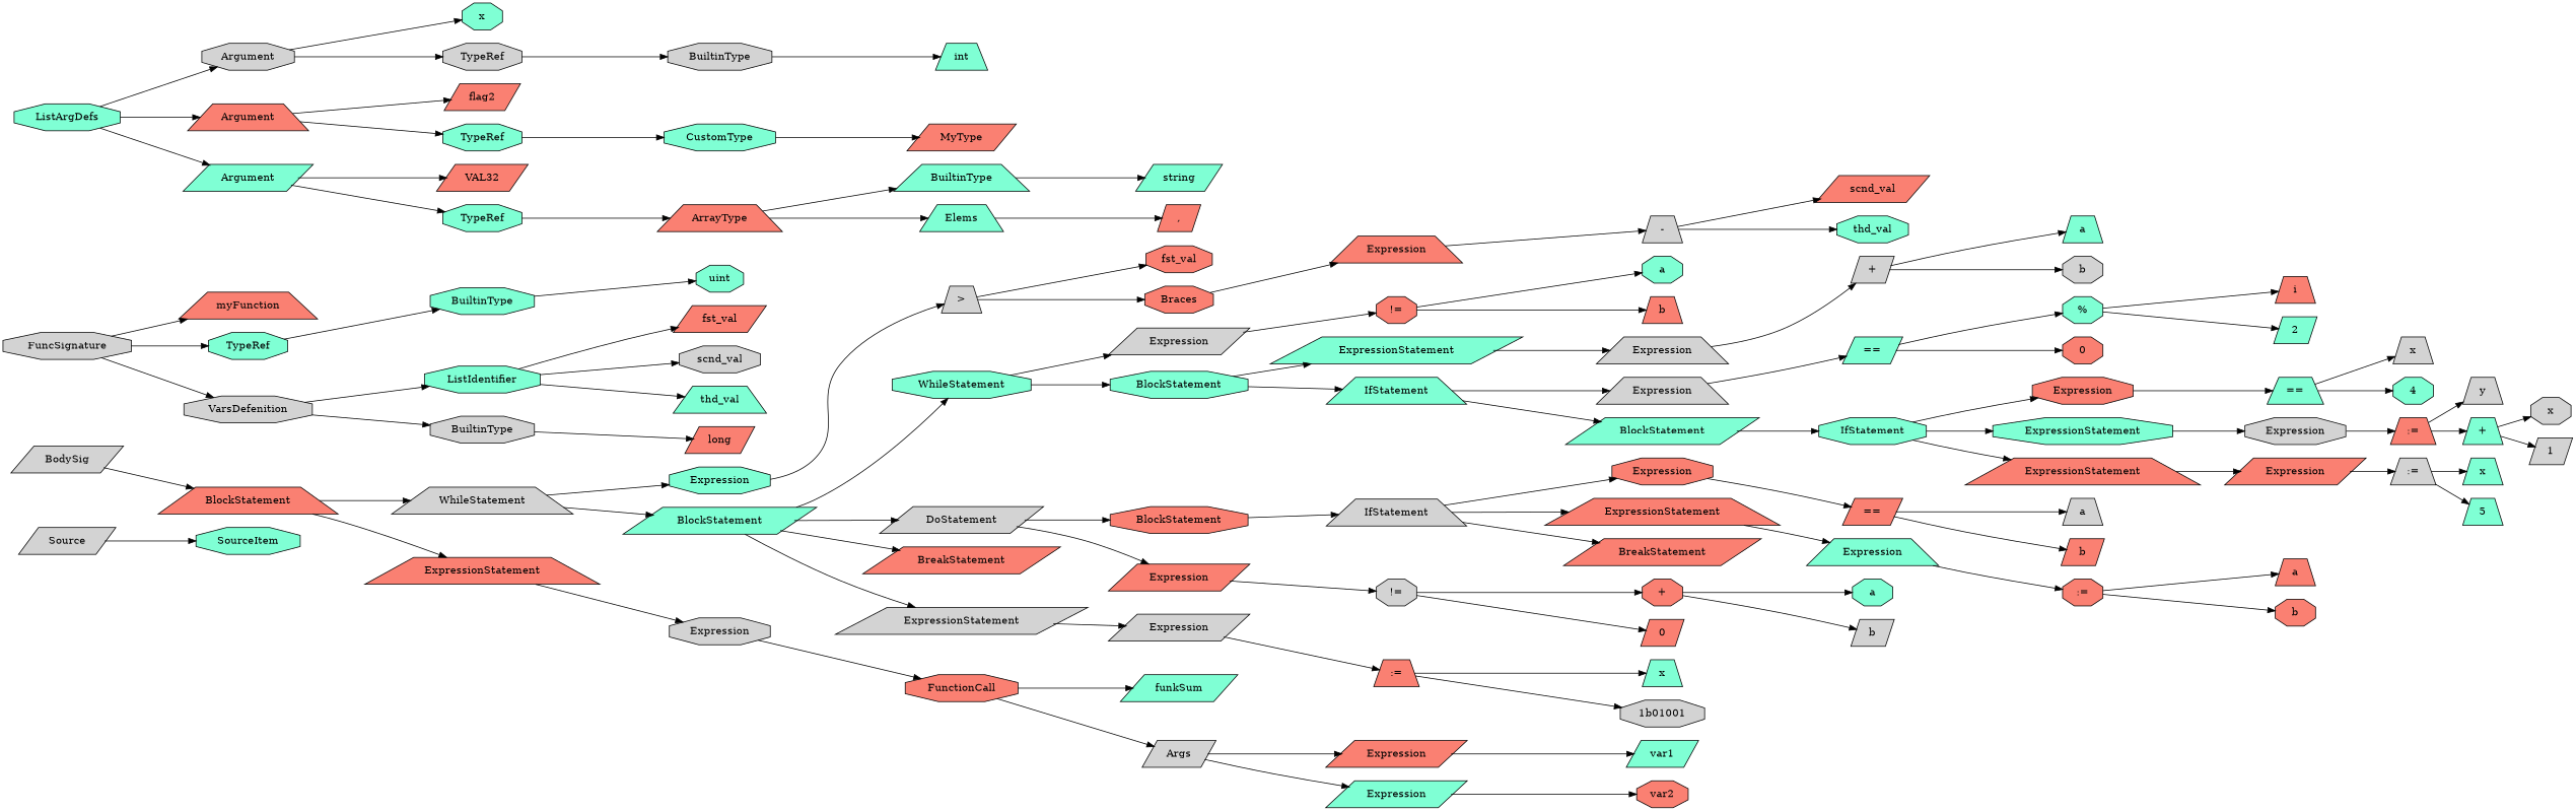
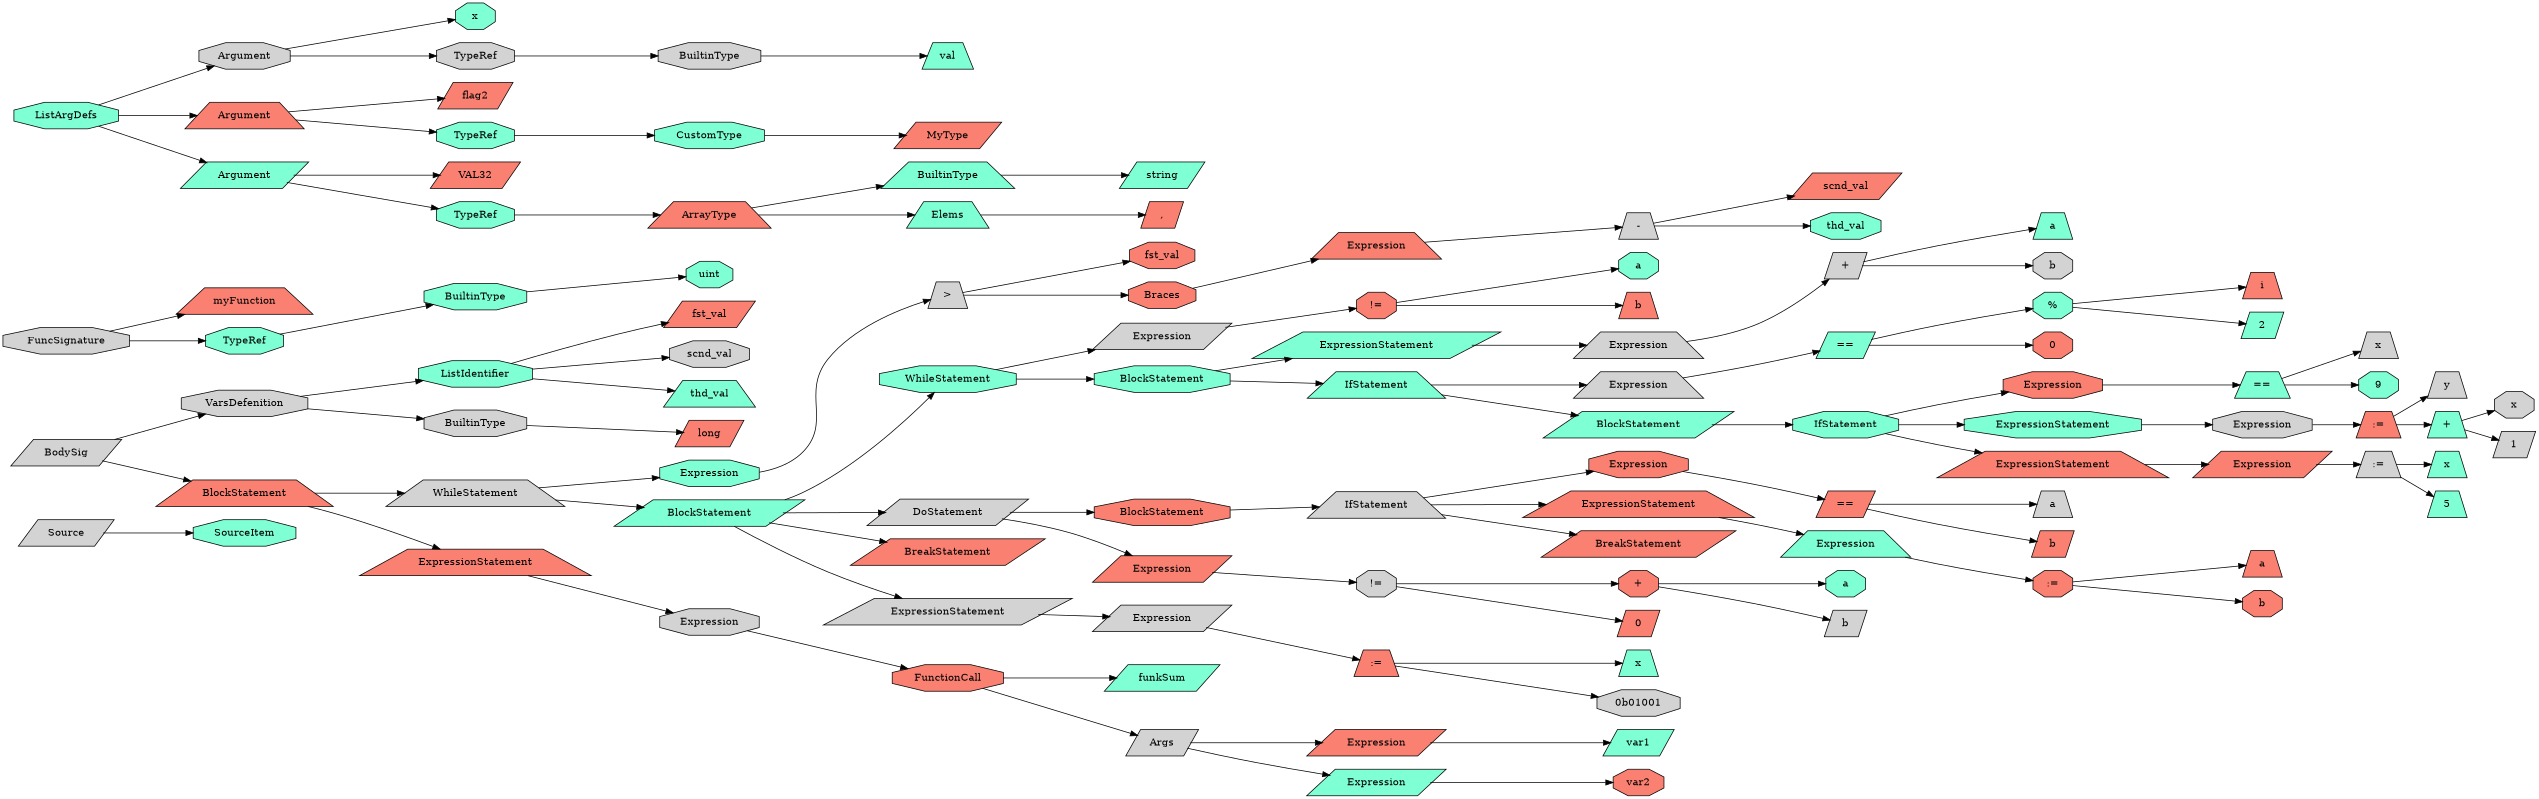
  digraph {
    rankdir=LR
    node [fillcolor=aquamarine shape=octagon style=filled]
    n1 [fillcolor=lightgrey label=Source shape=parallelogram]
    n2 [label=SourceItem]
    n3 [fillcolor=lightgrey label=FuncSignature]
    n4 [fillcolor=salmon label=myFunction shape=trapezium]
    n5 [label=TypeRef]
    n6 [fillcolor=lightgrey label=BodySig shape=parallelogram]
    n7 [fillcolor=lightgrey label=VarsDefenition]
    n8 [fillcolor=salmon label=BlockStatement shape=trapezium]
    n9 [label=ListArgDefs]
    n10 [fillcolor=lightgrey label=Argument]
    n11 [fillcolor=salmon label=Argument shape=trapezium]
    n12 [label=Argument shape=parallelogram]
    n13 [label=BuiltinType]
    n14 [label=x]
    n15 [fillcolor=lightgrey label=TypeRef]
    n16 [fillcolor=salmon label=flag2 shape=parallelogram]
    n17 [label=TypeRef]
    n18 [fillcolor=salmon label=VAL32 shape=parallelogram]
    n19 [label=TypeRef]
    n20 [fillcolor=lightgrey label=BuiltinType]
-   n21 [label=int shape=trapezium]
+   n21 [label=val shape=trapezium]
    n22 [label=CustomType]
    n23 [fillcolor=salmon label=MyType shape=parallelogram]
    n24 [fillcolor=salmon label=ArrayType shape=trapezium]
    n25 [label=BuiltinType shape=trapezium]
    n26 [label=Elems shape=trapezium]
    n27 [label=string shape=parallelogram]
    n28 [fillcolor=salmon label="," shape=parallelogram]
    n29 [label=uint]
    n30 [label=ListIdentifier]
    n31 [fillcolor=lightgrey label=BuiltinType]
    n32 [fillcolor=lightgrey label=WhileStatement shape=trapezium]
    n33 [fillcolor=salmon label=ExpressionStatement shape=trapezium]
    n34 [fillcolor=salmon label=fst_val shape=parallelogram]
    n35 [fillcolor=lightgrey label=scnd_val]
    n36 [label=thd_val shape=trapezium]
    n37 [fillcolor=salmon label=long shape=parallelogram]
    n38 [label=Expression]
    n39 [label=BlockStatement shape=parallelogram]
    n40 [fillcolor=lightgrey label=Expression]
    n41 [fillcolor=lightgrey label=">" shape=trapezium]
    n42 [label=WhileStatement]
    n43 [fillcolor=lightgrey label=DoStatement shape=parallelogram]
    n44 [fillcolor=salmon label=BreakStatement shape=parallelogram]
    n45 [fillcolor=lightgrey label=ExpressionStatement shape=parallelogram]
    n46 [fillcolor=salmon label=fst_val]
    n47 [fillcolor=salmon label=Braces]
    n48 [fillcolor=salmon label=Expression shape=trapezium]
    n49 [fillcolor=lightgrey label="-" shape=trapezium]
    n50 [fillcolor=salmon label=scnd_val shape=parallelogram]
    n51 [label=thd_val]
    n52 [fillcolor=lightgrey label=Expression shape=parallelogram]
    n53 [label=BlockStatement]
    n54 [fillcolor=salmon label=BlockStatement]
    n55 [fillcolor=salmon label=Expression shape=parallelogram]
    n56 [fillcolor=lightgrey label=Expression shape=parallelogram]
    n57 [fillcolor=salmon label="!="]
    n58 [label=ExpressionStatement shape=parallelogram]
    n59 [label=IfStatement shape=trapezium]
    n60 [label=a]
    n61 [fillcolor=salmon label=b shape=trapezium]
    n62 [fillcolor=lightgrey label=Expression shape=trapezium]
    n63 [fillcolor=lightgrey label=Expression shape=trapezium]
    n64 [label=BlockStatement shape=parallelogram]
    n65 [fillcolor=lightgrey label="+" shape=parallelogram]
    n66 [label=a shape=trapezium]
    n67 [fillcolor=lightgrey label=b]
    n68 [label="==" shape=parallelogram]
    n69 [label=IfStatement]
    n70 [label="%"]
    n71 [fillcolor=salmon label=0]
    n72 [fillcolor=salmon label=i shape=trapezium]
    n73 [label=2 shape=parallelogram]
    n74 [fillcolor=salmon label=Expression]
    n75 [label=ExpressionStatement]
    n76 [fillcolor=salmon label=ExpressionStatement shape=trapezium]
    n77 [label="==" shape=trapezium]
    n78 [fillcolor=lightgrey label=Expression]
    n79 [fillcolor=salmon label=Expression shape=parallelogram]
    n80 [fillcolor=lightgrey label=x shape=trapezium]
-   n81 [label=4]
+   n81 [label=9]
    n82 [fillcolor=salmon label=":=" shape=trapezium]
    n83 [fillcolor=lightgrey label=y shape=trapezium]
    n84 [label="+" shape=trapezium]
    n85 [fillcolor=lightgrey label=x]
    n86 [fillcolor=lightgrey label=1 shape=parallelogram]
    n87 [fillcolor=lightgrey label=":=" shape=trapezium]
    n88 [label=x shape=trapezium]
    n89 [label=5 shape=trapezium]
    n90 [fillcolor=lightgrey label=IfStatement shape=trapezium]
    n91 [fillcolor=lightgrey label="!="]
    n92 [fillcolor=salmon label=Expression]
    n93 [fillcolor=salmon label=ExpressionStatement shape=trapezium]
    n94 [fillcolor=salmon label=BreakStatement shape=parallelogram]
    n95 [fillcolor=salmon label="==" shape=parallelogram]
    n96 [label=Expression shape=trapezium]
    n97 [fillcolor=lightgrey label=a shape=trapezium]
    n98 [fillcolor=salmon label=b shape=parallelogram]
    n99 [fillcolor=salmon label=":="]
    n100 [fillcolor=salmon label=a shape=trapezium]
    n101 [fillcolor=salmon label=b]
    n102 [fillcolor=salmon label="+"]
    n103 [fillcolor=salmon label=0 shape=parallelogram]
    n104 [label=a]
    n105 [fillcolor=lightgrey label=b shape=parallelogram]
    n106 [fillcolor=salmon label=":=" shape=trapezium]
    n107 [label=x shape=trapezium]
-   n108 [fillcolor=lightgrey label="1b01001"]
+   n108 [fillcolor=lightgrey label="0b01001"]
    n109 [fillcolor=salmon label=FunctionCall]
    n110 [label=funkSum shape=parallelogram]
    n111 [fillcolor=lightgrey label=Args shape=parallelogram]
    n112 [fillcolor=salmon label=Expression shape=parallelogram]
    n113 [label=Expression shape=parallelogram]
    n114 [label=var1 shape=parallelogram]
    n115 [fillcolor=salmon label=var2]
    n1 -> n2
    n3 -> n4
    n3 -> n5
    n5 -> n13
-   n3 -> n7
+   n6 -> n7
    n6 -> n8
    n7 -> n30
    n7 -> n31
    n8 -> n32
    n8 -> n33
    n9 -> n10
    n9 -> n11
    n9 -> n12
    n10 -> n14
    n10 -> n15
    n11 -> n16
    n11 -> n17
    n12 -> n18
    n12 -> n19
    n13 -> n29
    n15 -> n20
    n17 -> n22
    n19 -> n24
    n20 -> n21
    n22 -> n23
    n24 -> n25
    n24 -> n26
    n25 -> n27
    n26 -> n28
    n30 -> n34
    n30 -> n35
    n30 -> n36
    n31 -> n37
    n32 -> n38
    n32 -> n39
    n33 -> n40
    n38 -> n41
    n39 -> n42
    n39 -> n43
    n39 -> n44
    n39 -> n45
    n40 -> n109
    n41 -> n46
    n41 -> n47
    n42 -> n52
    n42 -> n53
    n43 -> n54
    n43 -> n55
    n45 -> n56
    n47 -> n48
    n48 -> n49
    n49 -> n50
    n49 -> n51
    n52 -> n57
    n53 -> n58
    n53 -> n59
    n54 -> n90
    n55 -> n91
    n56 -> n106
    n57 -> n60
    n57 -> n61
    n58 -> n62
    n59 -> n63
    n59 -> n64
    n62 -> n65
    n63 -> n68
    n64 -> n69
    n65 -> n66
    n65 -> n67
    n68 -> n70
    n68 -> n71
    n69 -> n74
    n69 -> n75
    n69 -> n76
    n70 -> n72
    n70 -> n73
    n74 -> n77
    n75 -> n78
    n76 -> n79
    n77 -> n80
    n77 -> n81
    n78 -> n82
    n79 -> n87
    n82 -> n83
    n82 -> n84
    n84 -> n85
    n84 -> n86
    n87 -> n88
    n87 -> n89
    n90 -> n92
    n90 -> n93
    n90 -> n94
    n91 -> n102
    n91 -> n103
    n92 -> n95
    n93 -> n96
    n95 -> n97
    n95 -> n98
    n96 -> n99
    n99 -> n100
    n99 -> n101
    n102 -> n104
    n102 -> n105
    n106 -> n107
    n106 -> n108
    n109 -> n110
    n109 -> n111
    n111 -> n112
    n111 -> n113
    n112 -> n114
    n113 -> n115
  }
